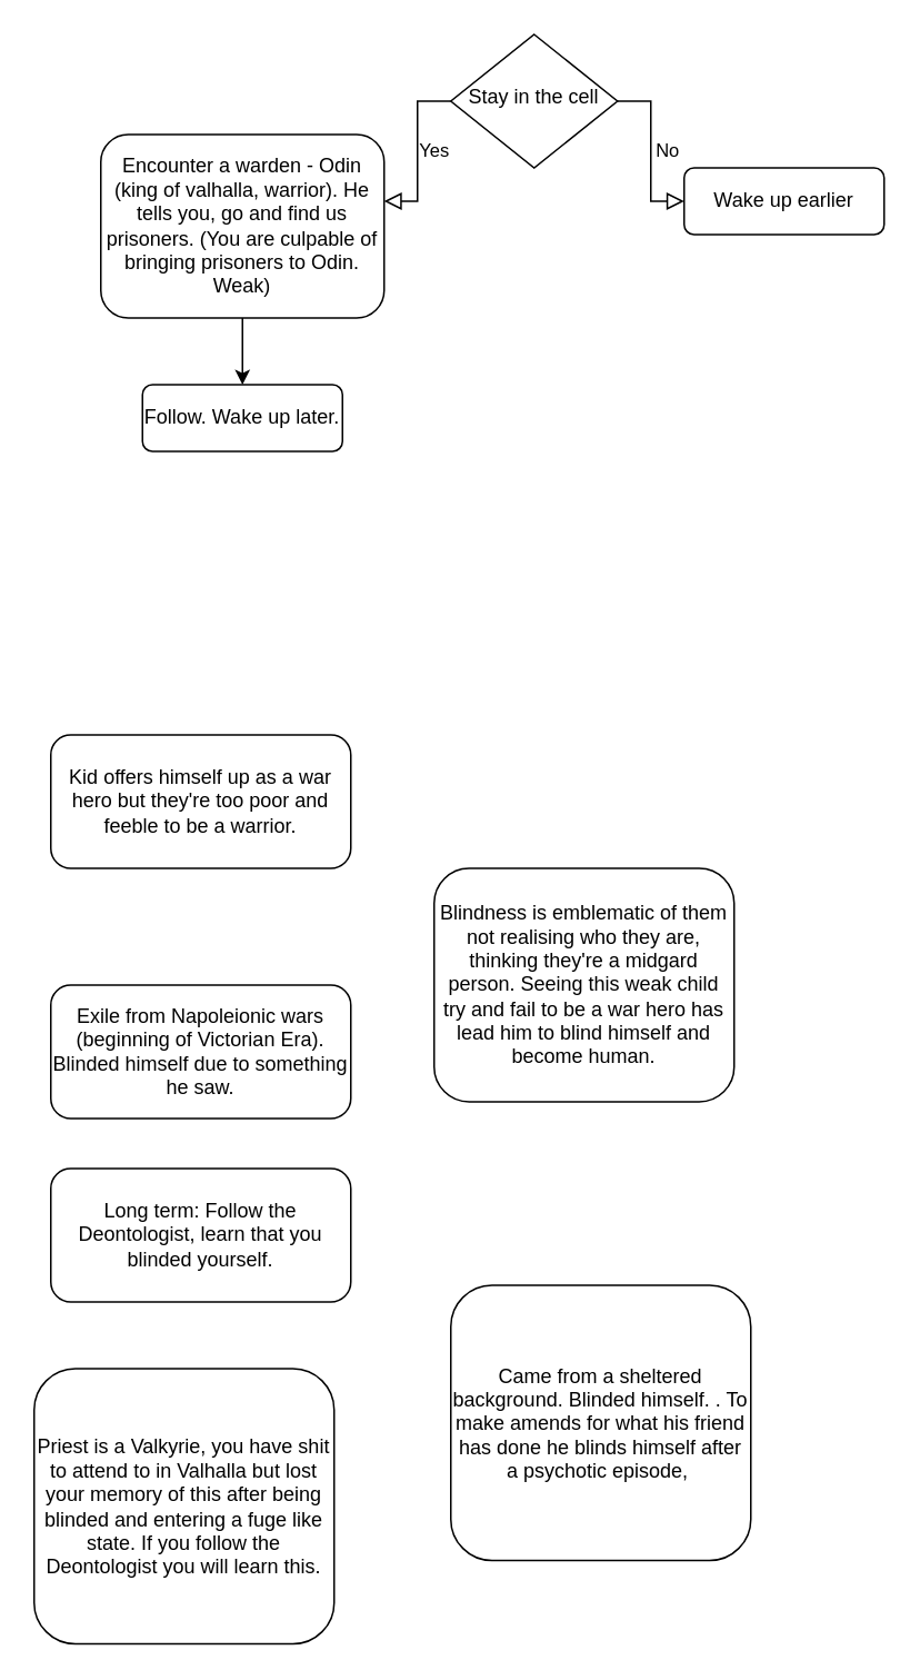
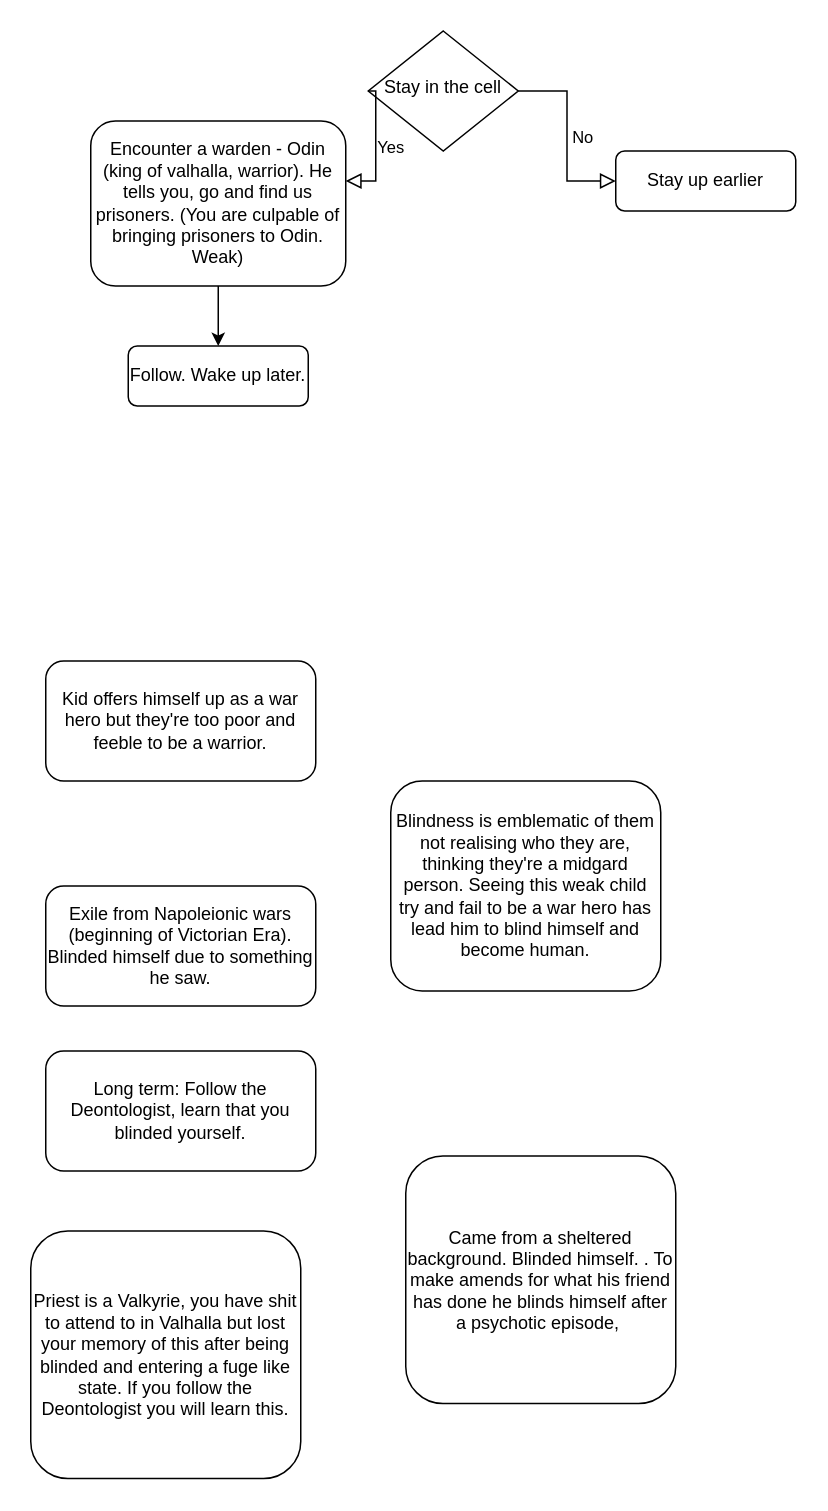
  <mxCell id="0" />
  <mxCell id="1" parent="0" />
  <mxCell id="2" value="No" style="edgeStyle=orthogonalEdgeStyle;rounded=0;html=1;jettySize=auto;orthogonalLoop=1;fontSize=11;endArrow=block;endFill=0;endSize=8;strokeWidth=1;shadow=0;labelBackgroundColor=none;" parent="1" source="3" target="4" edge="1"><mxGeometry y="10" relative="1" as="geometry"><mxPoint as="offset" /></mxGeometry></mxCell>
- <mxCell id="3" value="Stay in the cell" style="rhombus;whiteSpace=wrap;html=1;shadow=0;fontFamily=Helvetica;fontSize=12;align=center;strokeWidth=1;spacing=6;spacingTop=-4;" parent="1" vertex="1"><mxGeometry x="270" y="20" width="100" height="80" as="geometry" /></mxCell>
- <mxCell id="4" value="Wake up earlier" style="rounded=1;whiteSpace=wrap;html=1;fontSize=12;glass=0;strokeWidth=1;shadow=0;" parent="1" vertex="1"><mxGeometry x="410" y="100" width="120" height="40" as="geometry" /></mxCell>
+ <mxCell id="3" value="Stay in the cell" style="rhombus;whiteSpace=wrap;html=1;shadow=0;fontFamily=Helvetica;fontSize=12;align=center;strokeWidth=1;spacing=6;spacingTop=-4;" parent="1" vertex="1"><mxGeometry x="245" y="20" width="100" height="80" as="geometry" /></mxCell>
+ <mxCell id="4" value="Stay up earlier" style="rounded=1;whiteSpace=wrap;html=1;fontSize=12;glass=0;strokeWidth=1;shadow=0;" parent="1" vertex="1"><mxGeometry x="410" y="100" width="120" height="40" as="geometry" /></mxCell>
  <mxCell id="5" value="" style="edgeStyle=orthogonalEdgeStyle;rounded=0;orthogonalLoop=1;jettySize=auto;html=1;" edge="1" parent="1" source="6" target="14"><mxGeometry relative="1" as="geometry" /></mxCell>
  <mxCell id="6" value="Encounter a warden - Odin (king of valhalla, warrior). He tells you, go and find us prisoners. (You are culpable of bringing prisoners to Odin. Weak)" style="rounded=1;whiteSpace=wrap;html=1;" vertex="1" parent="1"><mxGeometry x="60" y="80" width="170" height="110" as="geometry" /></mxCell>
  <mxCell id="7" value="Long term: Follow the Deontologist, learn that you blinded yourself." style="rounded=1;whiteSpace=wrap;html=1;fontSize=12;glass=0;strokeWidth=1;shadow=0;" vertex="1" parent="1"><mxGeometry x="30" y="700" width="180" height="80" as="geometry" /></mxCell>
  <mxCell id="8" value="Yes" style="edgeStyle=orthogonalEdgeStyle;rounded=0;html=1;jettySize=auto;orthogonalLoop=1;fontSize=11;endArrow=block;endFill=0;endSize=8;strokeWidth=1;shadow=0;labelBackgroundColor=none;exitX=0;exitY=0.5;exitDx=0;exitDy=0;" edge="1" parent="1" source="3"><mxGeometry y="10" relative="1" as="geometry"><mxPoint as="offset" /><mxPoint x="260" y="60" as="sourcePoint" /><mxPoint x="230" y="120" as="targetPoint" /><Array as="points"><mxPoint x="250" y="60" /><mxPoint x="250" y="120" /></Array></mxGeometry></mxCell>
  <mxCell id="9" value="Exile from Napoleionic wars (beginning of Victorian Era). Blinded himself due to something he saw." style="rounded=1;whiteSpace=wrap;html=1;fontSize=12;glass=0;strokeWidth=1;shadow=0;" vertex="1" parent="1"><mxGeometry x="30" y="590" width="180" height="80" as="geometry" /></mxCell>
  <mxCell id="10" value="Came from a sheltered background. Blinded himself. . To make amends for what his friend has done he blinds himself after a psychotic episode,&amp;nbsp;" style="rounded=1;whiteSpace=wrap;html=1;fontSize=12;glass=0;strokeWidth=1;shadow=0;" vertex="1" parent="1"><mxGeometry x="270" y="770" width="180" height="165" as="geometry" /></mxCell>
  <mxCell id="11" value="Priest is a Valkyrie, you have shit to attend to in Valhalla but lost your memory of this after being blinded and entering a fuge like state. If you follow the Deontologist you will learn this." style="rounded=1;whiteSpace=wrap;html=1;fontSize=12;glass=0;strokeWidth=1;shadow=0;" vertex="1" parent="1"><mxGeometry x="20" y="820" width="180" height="165" as="geometry" /></mxCell>
  <mxCell id="12" value="Kid offers himself up as a war hero but they're too poor and feeble to be a warrior." style="rounded=1;whiteSpace=wrap;html=1;fontSize=12;glass=0;strokeWidth=1;shadow=0;" vertex="1" parent="1"><mxGeometry x="30" y="440" width="180" height="80" as="geometry" /></mxCell>
  <mxCell id="13" value="Blindness is emblematic of them not realising who they are, thinking they're a midgard person. Seeing this weak child try and fail to be a war hero has lead him to blind himself and become human." style="rounded=1;whiteSpace=wrap;html=1;fontSize=12;glass=0;strokeWidth=1;shadow=0;" vertex="1" parent="1"><mxGeometry x="260" y="520" width="180" height="140" as="geometry" /></mxCell>
  <mxCell id="14" value="Follow. Wake up later." style="rounded=1;whiteSpace=wrap;html=1;fontSize=12;glass=0;strokeWidth=1;shadow=0;" vertex="1" parent="1"><mxGeometry x="85" y="230" width="120" height="40" as="geometry" /></mxCell>
